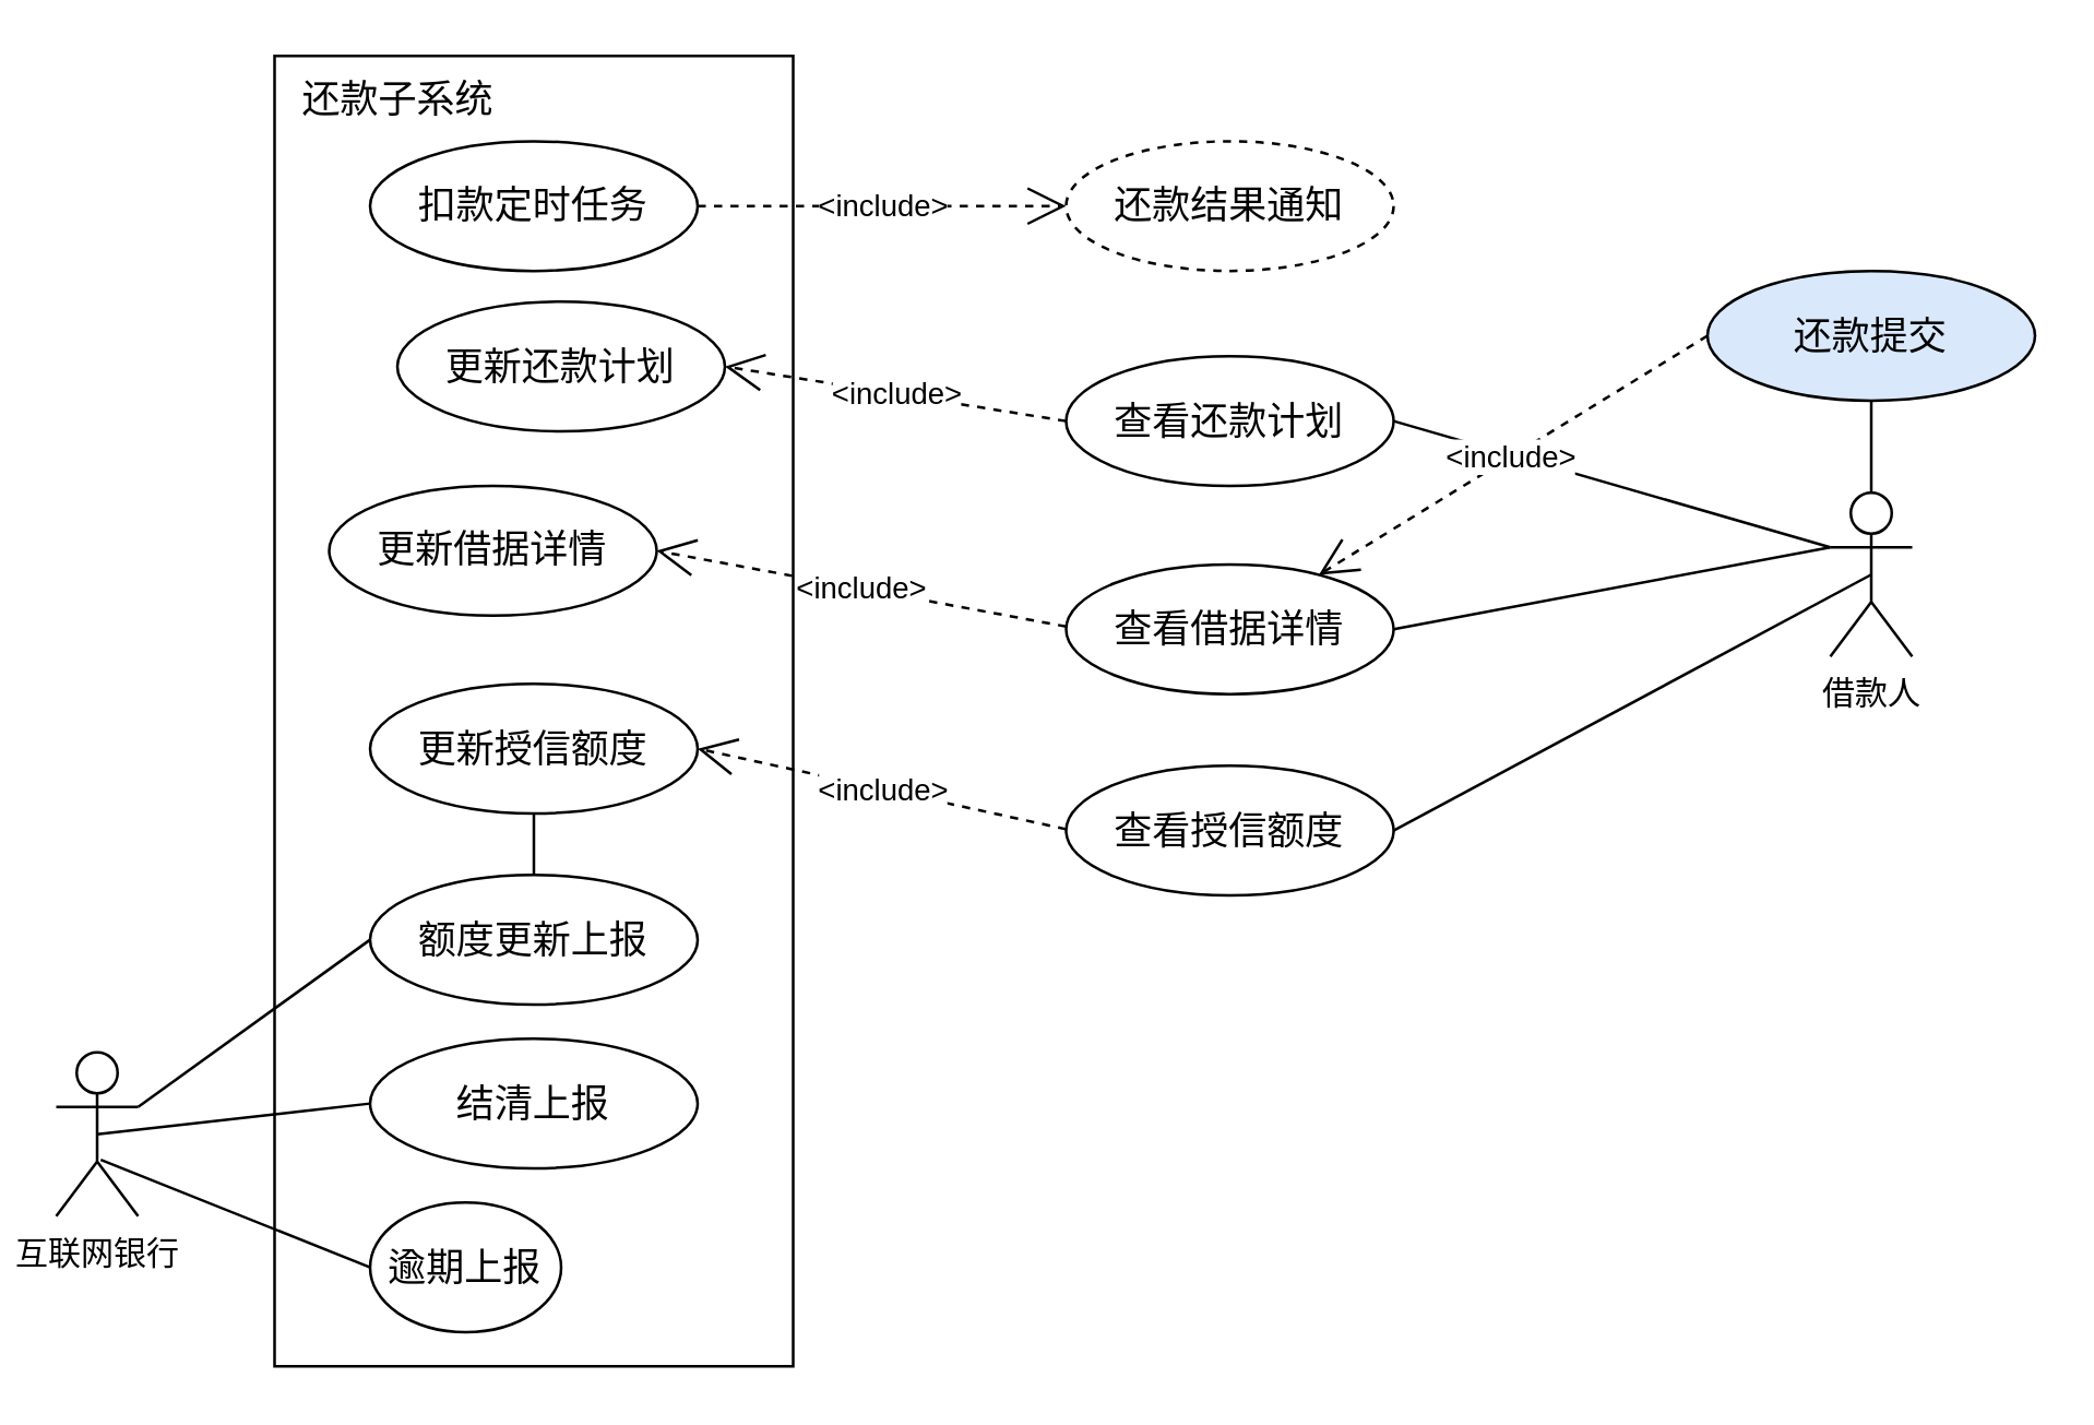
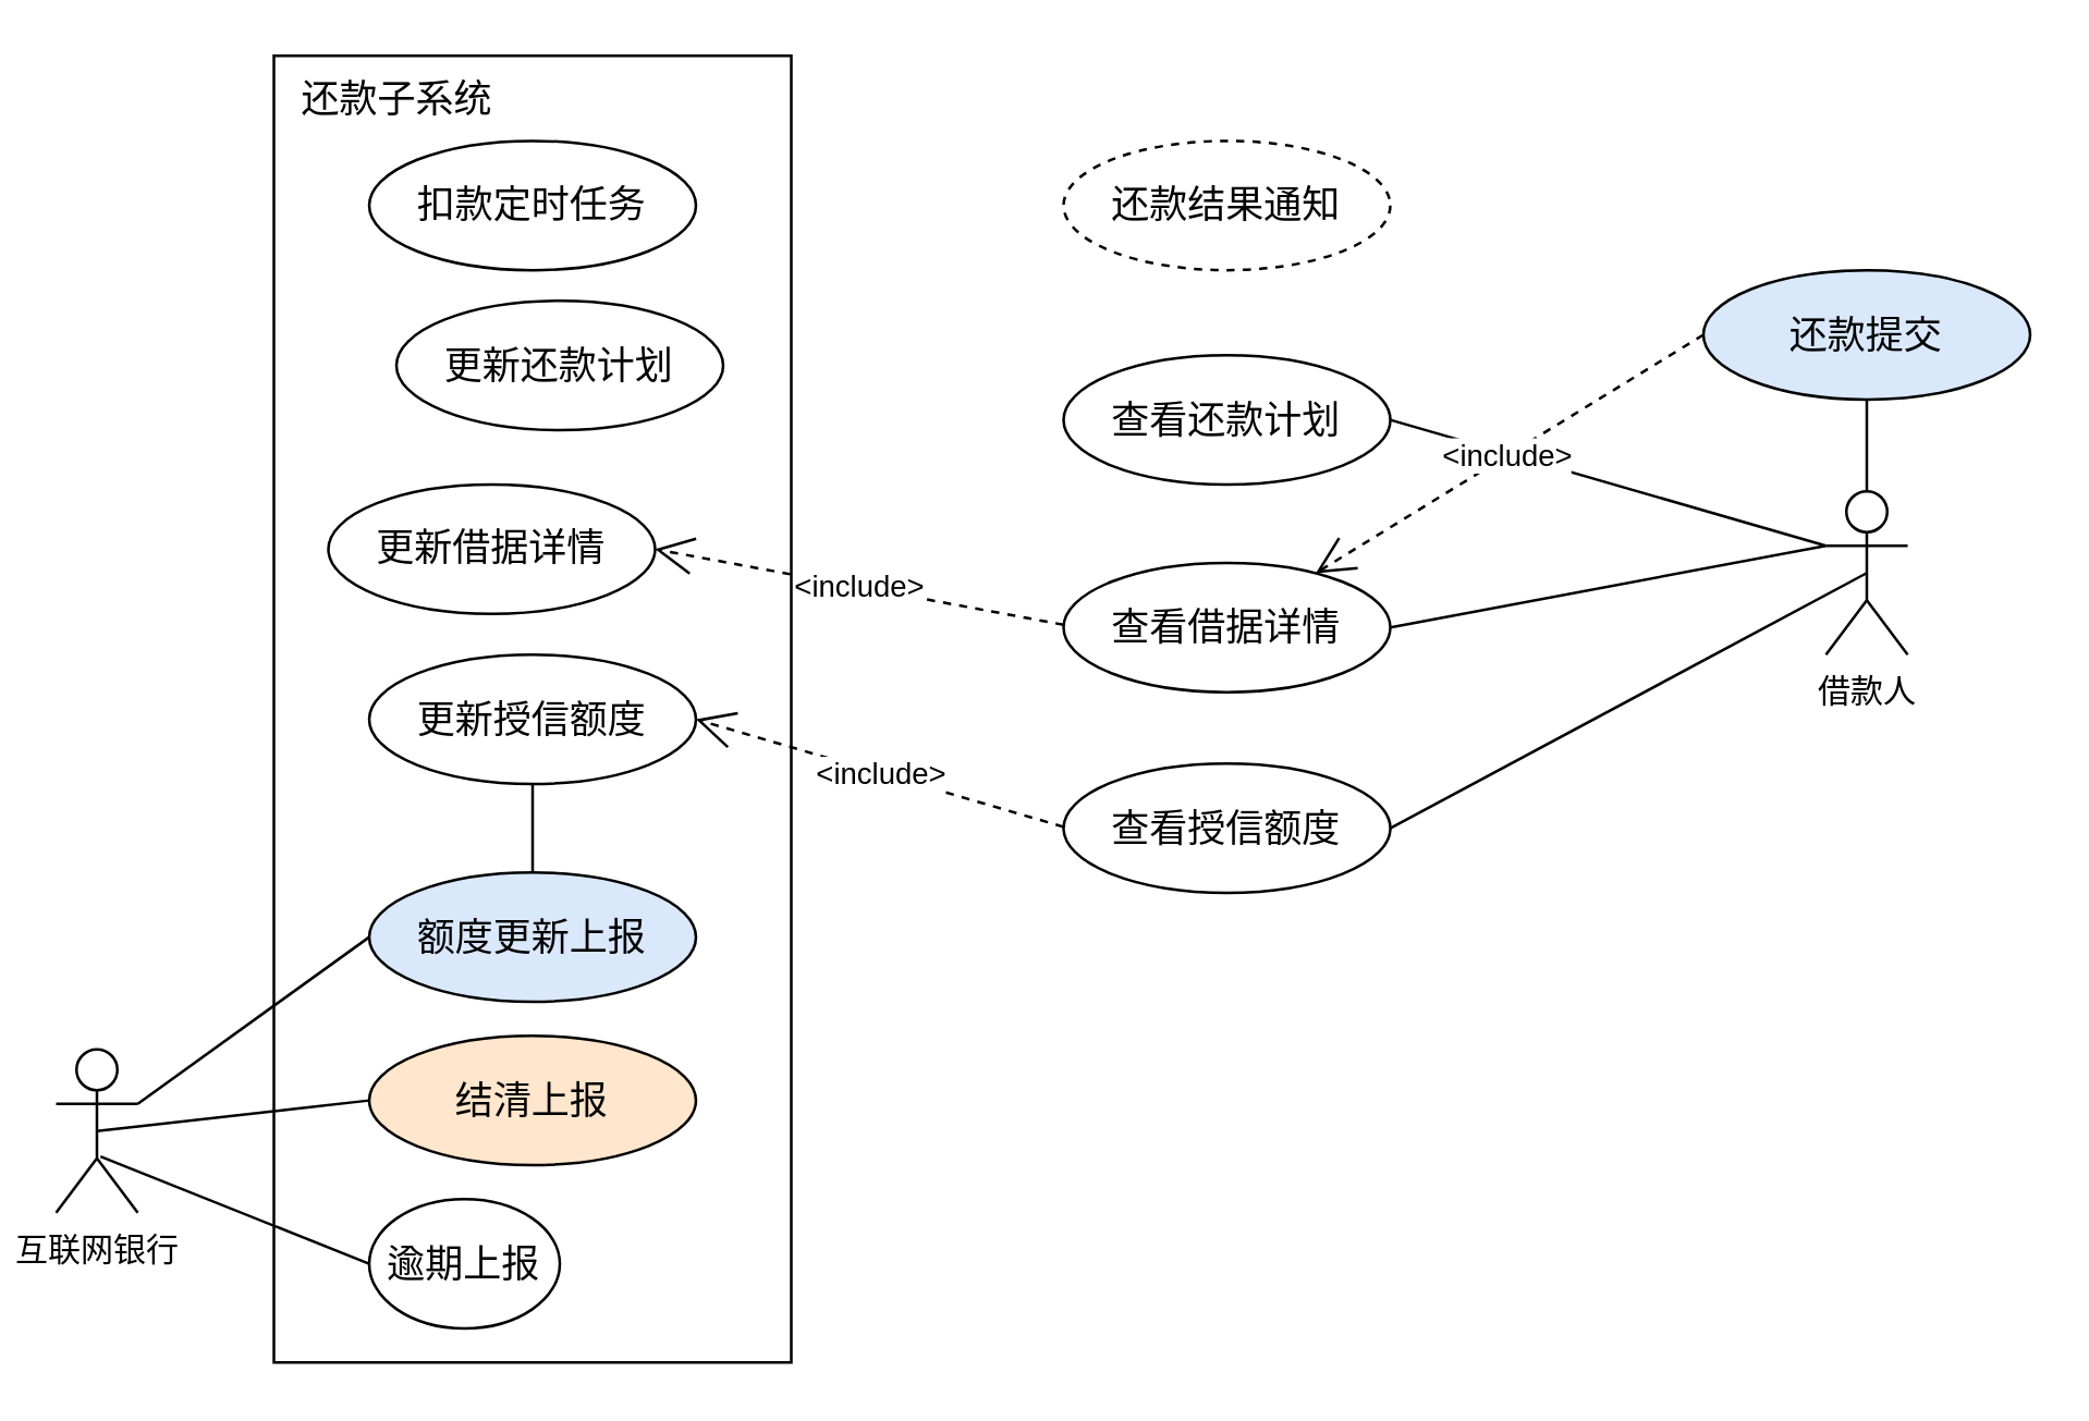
  <mxCell id="0" />
  <mxCell id="1" parent="0" />
  <mxCell id="2" value="" style="html=1;whiteSpace=wrap;" parent="1" vertex="1"><mxGeometry x="100" y="20" width="190" height="480" as="geometry" /></mxCell>
  <mxCell id="3" value="&lt;font style=&quot;font-size: 14px;&quot;&gt;还款子系统&lt;/font&gt;" style="text;html=1;align=center;verticalAlign=middle;resizable=0;points=[];autosize=1;strokeColor=none;fillColor=none;" parent="1" vertex="1"><mxGeometry x="100" y="21.25" width="90" height="30" as="geometry" /></mxCell>
  <mxCell id="4" value="&lt;span style=&quot;font-size: 14px;&quot;&gt;扣款定时任务&lt;/span&gt;" style="ellipse;whiteSpace=wrap;html=1;" parent="1" vertex="1"><mxGeometry x="135" y="51.25" width="120" height="47.5" as="geometry" /></mxCell>
  <mxCell id="5" value="&lt;span style=&quot;font-size: 14px;&quot;&gt;更新还款计划&lt;/span&gt;" style="ellipse;whiteSpace=wrap;html=1;" parent="1" vertex="1"><mxGeometry x="145" y="110" width="120" height="47.5" as="geometry" /></mxCell>
  <mxCell id="6" value="&lt;span style=&quot;font-size: 14px;&quot;&gt;更新借据详情&lt;/span&gt;" style="ellipse;whiteSpace=wrap;html=1;" parent="1" vertex="1"><mxGeometry x="120" y="177.5" width="120" height="47.5" as="geometry" /></mxCell>
- <mxCell id="7" value="&lt;span style=&quot;font-size: 14px;&quot;&gt;更新授信额度&lt;/span&gt;" style="ellipse;whiteSpace=wrap;html=1;" parent="1" vertex="1"><mxGeometry x="135" y="250" width="120" height="47.5" as="geometry" /></mxCell>
- <mxCell id="8" value="&lt;span style=&quot;font-size: 14px;&quot;&gt;结清上报&lt;/span&gt;" style="ellipse;whiteSpace=wrap;html=1;" parent="1" vertex="1"><mxGeometry x="135" y="380" width="120" height="47.5" as="geometry" /></mxCell>
+ <mxCell id="7" value="&lt;span style=&quot;font-size: 14px;&quot;&gt;更新授信额度&lt;/span&gt;" style="ellipse;whiteSpace=wrap;html=1;" parent="1" vertex="1"><mxGeometry x="135" y="240" width="120" height="47.5" as="geometry" /></mxCell>
+ <mxCell id="8" value="&lt;span style=&quot;font-size: 14px;&quot;&gt;结清上报&lt;/span&gt;" style="ellipse;whiteSpace=wrap;html=1;fillColor=#ffe6cc;" parent="1" vertex="1"><mxGeometry x="135" y="380" width="120" height="47.5" as="geometry" /></mxCell>
  <mxCell id="9" value="&lt;span style=&quot;font-size: 14px;&quot;&gt;逾期上报&lt;/span&gt;" style="ellipse;whiteSpace=wrap;html=1;" parent="1" vertex="1"><mxGeometry x="135" y="440" width="70" height="47.5" as="geometry" /></mxCell>
  <mxCell id="10" value="互联网银行" style="shape=umlActor;verticalLabelPosition=bottom;verticalAlign=top;html=1;" parent="1" vertex="1"><mxGeometry x="20" y="385" width="30" height="60" as="geometry" /></mxCell>
  <mxCell id="11" value="" style="endArrow=none;html=1;rounded=0;entryX=0;entryY=0.5;entryDx=0;entryDy=0;exitX=0.5;exitY=0.5;exitDx=0;exitDy=0;exitPerimeter=0;" parent="1" source="10" target="8" edge="1"><mxGeometry width="50" height="50" relative="1" as="geometry"><mxPoint x="80" y="430" as="sourcePoint" /><mxPoint x="130" y="380" as="targetPoint" /></mxGeometry></mxCell>
  <mxCell id="12" value="" style="endArrow=none;html=1;rounded=0;entryX=0;entryY=0.5;entryDx=0;entryDy=0;exitX=0.544;exitY=0.656;exitDx=0;exitDy=0;exitPerimeter=0;" parent="1" source="10" target="9" edge="1"><mxGeometry width="50" height="50" relative="1" as="geometry"><mxPoint x="25" y="425" as="sourcePoint" /><mxPoint x="145" y="394" as="targetPoint" /></mxGeometry></mxCell>
  <mxCell id="13" value="&lt;span style=&quot;font-size: 14px;&quot;&gt;还款结果通知&lt;/span&gt;" style="ellipse;whiteSpace=wrap;html=1;dashed=1;" parent="1" vertex="1"><mxGeometry x="390" y="51.25" width="120" height="47.5" as="geometry" /></mxCell>
  <mxCell id="14" value="借款人" style="shape=umlActor;verticalLabelPosition=bottom;verticalAlign=top;html=1;" parent="1" vertex="1"><mxGeometry x="670" y="180" width="30" height="60" as="geometry" /></mxCell>
  <mxCell id="15" value="&lt;span style=&quot;font-size: 14px;&quot;&gt;查看还款计划&lt;/span&gt;" style="ellipse;whiteSpace=wrap;html=1;" parent="1" vertex="1"><mxGeometry x="390" y="130" width="120" height="47.5" as="geometry" /></mxCell>
  <mxCell id="16" value="&lt;span style=&quot;font-size: 14px;&quot;&gt;查看借据详情&lt;/span&gt;" style="ellipse;whiteSpace=wrap;html=1;" parent="1" vertex="1"><mxGeometry x="390" y="206.25" width="120" height="47.5" as="geometry" /></mxCell>
  <mxCell id="17" value="&lt;span style=&quot;font-size: 14px;&quot;&gt;查看授信额度&lt;/span&gt;" style="ellipse;whiteSpace=wrap;html=1;" parent="1" vertex="1"><mxGeometry x="390" y="280" width="120" height="47.5" as="geometry" /></mxCell>
  <mxCell id="18" style="rounded=0;orthogonalLoop=1;jettySize=auto;html=1;entryX=1;entryY=0.5;entryDx=0;entryDy=0;endArrow=none;endFill=0;" parent="1" target="15" edge="1"><mxGeometry relative="1" as="geometry"><mxPoint x="670" y="200" as="sourcePoint" /><mxPoint x="520" y="85" as="targetPoint" /></mxGeometry></mxCell>
  <mxCell id="19" style="rounded=0;orthogonalLoop=1;jettySize=auto;html=1;entryX=1;entryY=0.5;entryDx=0;entryDy=0;endArrow=none;endFill=0;exitX=0;exitY=0.333;exitDx=0;exitDy=0;exitPerimeter=0;" parent="1" target="16" edge="1" source="14"><mxGeometry relative="1" as="geometry"><mxPoint x="650" y="200" as="sourcePoint" /><mxPoint x="520" y="164" as="targetPoint" /></mxGeometry></mxCell>
  <mxCell id="20" style="rounded=0;orthogonalLoop=1;jettySize=auto;html=1;entryX=1;entryY=0.5;entryDx=0;entryDy=0;endArrow=none;endFill=0;exitX=0.5;exitY=0.5;exitDx=0;exitDy=0;exitPerimeter=0;" parent="1" source="14" target="17" edge="1"><mxGeometry relative="1" as="geometry"><mxPoint x="660" y="210" as="sourcePoint" /><mxPoint x="520" y="240" as="targetPoint" /></mxGeometry></mxCell>
- <mxCell id="21" value="&amp;lt;include&amp;gt;" style="endArrow=open;endSize=12;dashed=1;html=1;rounded=0;entryX=1;entryY=0.5;entryDx=0;entryDy=0;exitX=0;exitY=0.5;exitDx=0;exitDy=0;" parent="1" source="15" target="5" edge="1"><mxGeometry width="160" relative="1" as="geometry"><mxPoint x="120" y="190" as="sourcePoint" /><mxPoint x="280" y="190" as="targetPoint" /></mxGeometry></mxCell>
  <mxCell id="22" value="&amp;lt;include&amp;gt;" style="endArrow=open;endSize=12;dashed=1;html=1;rounded=0;exitX=0;exitY=0.5;exitDx=0;exitDy=0;entryX=1;entryY=0.5;entryDx=0;entryDy=0;" parent="1" edge="1" target="6"><mxGeometry width="160" relative="1" as="geometry"><mxPoint x="390" y="229" as="sourcePoint" /><mxPoint x="255" y="229" as="targetPoint" /></mxGeometry></mxCell>
  <mxCell id="23" value="&amp;lt;include&amp;gt;" style="endArrow=open;endSize=12;dashed=1;html=1;rounded=0;entryX=1;entryY=0.5;entryDx=0;entryDy=0;exitX=0;exitY=0.5;exitDx=0;exitDy=0;" parent="1" edge="1" target="7"><mxGeometry width="160" relative="1" as="geometry"><mxPoint x="390" y="303.25" as="sourcePoint" /><mxPoint x="255" y="303.25" as="targetPoint" /></mxGeometry></mxCell>
- <mxCell id="24" value="&lt;span style=&quot;font-size: 14px;&quot;&gt;额度更新上报&lt;/span&gt;" style="ellipse;whiteSpace=wrap;html=1;" vertex="1" parent="1"><mxGeometry x="135" y="320" width="120" height="47.5" as="geometry" /></mxCell>
+ <mxCell id="24" value="&lt;span style=&quot;font-size: 14px;&quot;&gt;额度更新上报&lt;/span&gt;" style="ellipse;whiteSpace=wrap;html=1;fillColor=#dae8fc;" vertex="1" parent="1"><mxGeometry x="135" y="320" width="120" height="47.5" as="geometry" /></mxCell>
  <mxCell id="25" value="" style="endArrow=none;html=1;rounded=0;exitX=0.5;exitY=0;exitDx=0;exitDy=0;entryX=0.5;entryY=1;entryDx=0;entryDy=0;" edge="1" parent="1" source="24" target="7"><mxGeometry width="50" height="50" relative="1" as="geometry"><mxPoint x="45" y="425" as="sourcePoint" /><mxPoint x="195" y="290" as="targetPoint" /></mxGeometry></mxCell>
  <mxCell id="26" value="" style="endArrow=none;html=1;rounded=0;entryX=0;entryY=0.5;entryDx=0;entryDy=0;exitX=1;exitY=0.333;exitDx=0;exitDy=0;exitPerimeter=0;" edge="1" parent="1" source="10" target="24"><mxGeometry width="50" height="50" relative="1" as="geometry"><mxPoint x="45" y="425" as="sourcePoint" /><mxPoint x="145" y="414" as="targetPoint" /></mxGeometry></mxCell>
- <mxCell id="27" value="&amp;lt;include&amp;gt;" style="endArrow=open;endSize=12;dashed=1;html=1;rounded=0;entryX=0;entryY=0.5;entryDx=0;entryDy=0;exitX=1;exitY=0.5;exitDx=0;exitDy=0;" edge="1" parent="1" source="4" target="13"><mxGeometry width="160" relative="1" as="geometry"><mxPoint x="400" y="164" as="sourcePoint" /><mxPoint x="265" y="144" as="targetPoint" /></mxGeometry></mxCell>
  <mxCell id="28" value="&lt;span style=&quot;font-size: 14px;&quot;&gt;还款提交&lt;/span&gt;" style="ellipse;whiteSpace=wrap;html=1;fillColor=#dae8fc;" vertex="1" parent="1"><mxGeometry x="625" y="98.75" width="120" height="47.5" as="geometry" /></mxCell>
  <mxCell id="29" style="rounded=0;orthogonalLoop=1;jettySize=auto;html=1;entryX=0.5;entryY=1;entryDx=0;entryDy=0;endArrow=none;endFill=0;exitX=0.5;exitY=0;exitDx=0;exitDy=0;exitPerimeter=0;" edge="1" parent="1" source="14" target="28"><mxGeometry relative="1" as="geometry"><mxPoint x="660" y="207" as="sourcePoint" /><mxPoint x="520" y="164" as="targetPoint" /></mxGeometry></mxCell>
  <mxCell id="30" value="&amp;lt;include&amp;gt;" style="endArrow=open;endSize=12;dashed=1;html=1;rounded=0;exitX=0;exitY=0.5;exitDx=0;exitDy=0;" edge="1" parent="1" source="28" target="16"><mxGeometry width="160" relative="1" as="geometry"><mxPoint x="700" y="71.25" as="sourcePoint" /><mxPoint x="565" y="51.25" as="targetPoint" /></mxGeometry></mxCell>
